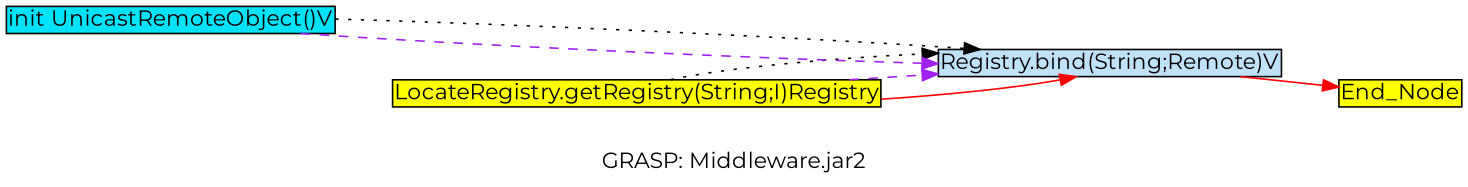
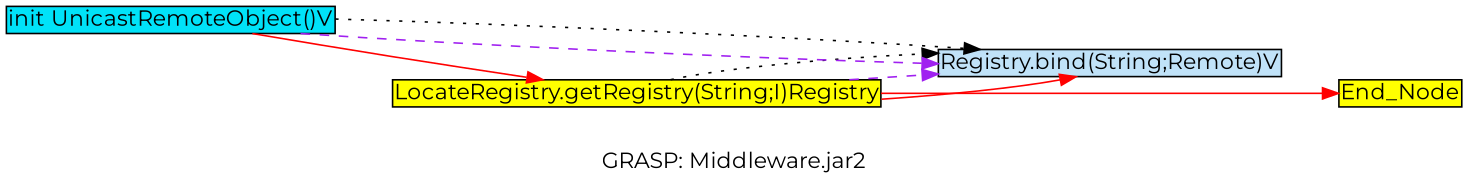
  digraph {
    fontname=Montserrat
    label="GRASP: Middleware.jar2"
    rankdir=LR
    node [fillcolor=yellow fontname=Montserrat margin=0.02 shape=box style=filled]
    edge [color=red fontname=Montserrat style=solid]
    "LocateRegistry.getRegistry(String;I)Registry" [height=0 width=0]
    "Registry.bind(String;Remote)V" [fillcolor="#c0e2f8" height=0 width=0]
    "init UnicastRemoteObject()V" [fillcolor="#00e2f8" height=0 width=0]
    End_Node [height=0 width=0]
    "LocateRegistry.getRegistry(String;I)Registry" -> "Registry.bind(String;Remote)V"
    "LocateRegistry.getRegistry(String;I)Registry" -> "Registry.bind(String;Remote)V" [color=purple style=dashed]
    "LocateRegistry.getRegistry(String;I)Registry" -> "Registry.bind(String;Remote)V" [color=black style=dotted]
-   "Registry.bind(String;Remote)V" -> End_Node
+   "LocateRegistry.getRegistry(String;I)Registry" -> End_Node
+   "init UnicastRemoteObject()V" -> "LocateRegistry.getRegistry(String;I)Registry"
    "init UnicastRemoteObject()V" -> "Registry.bind(String;Remote)V" [color=purple style=dashed]
    "init UnicastRemoteObject()V" -> "Registry.bind(String;Remote)V" [color=black style=dotted]
  }
